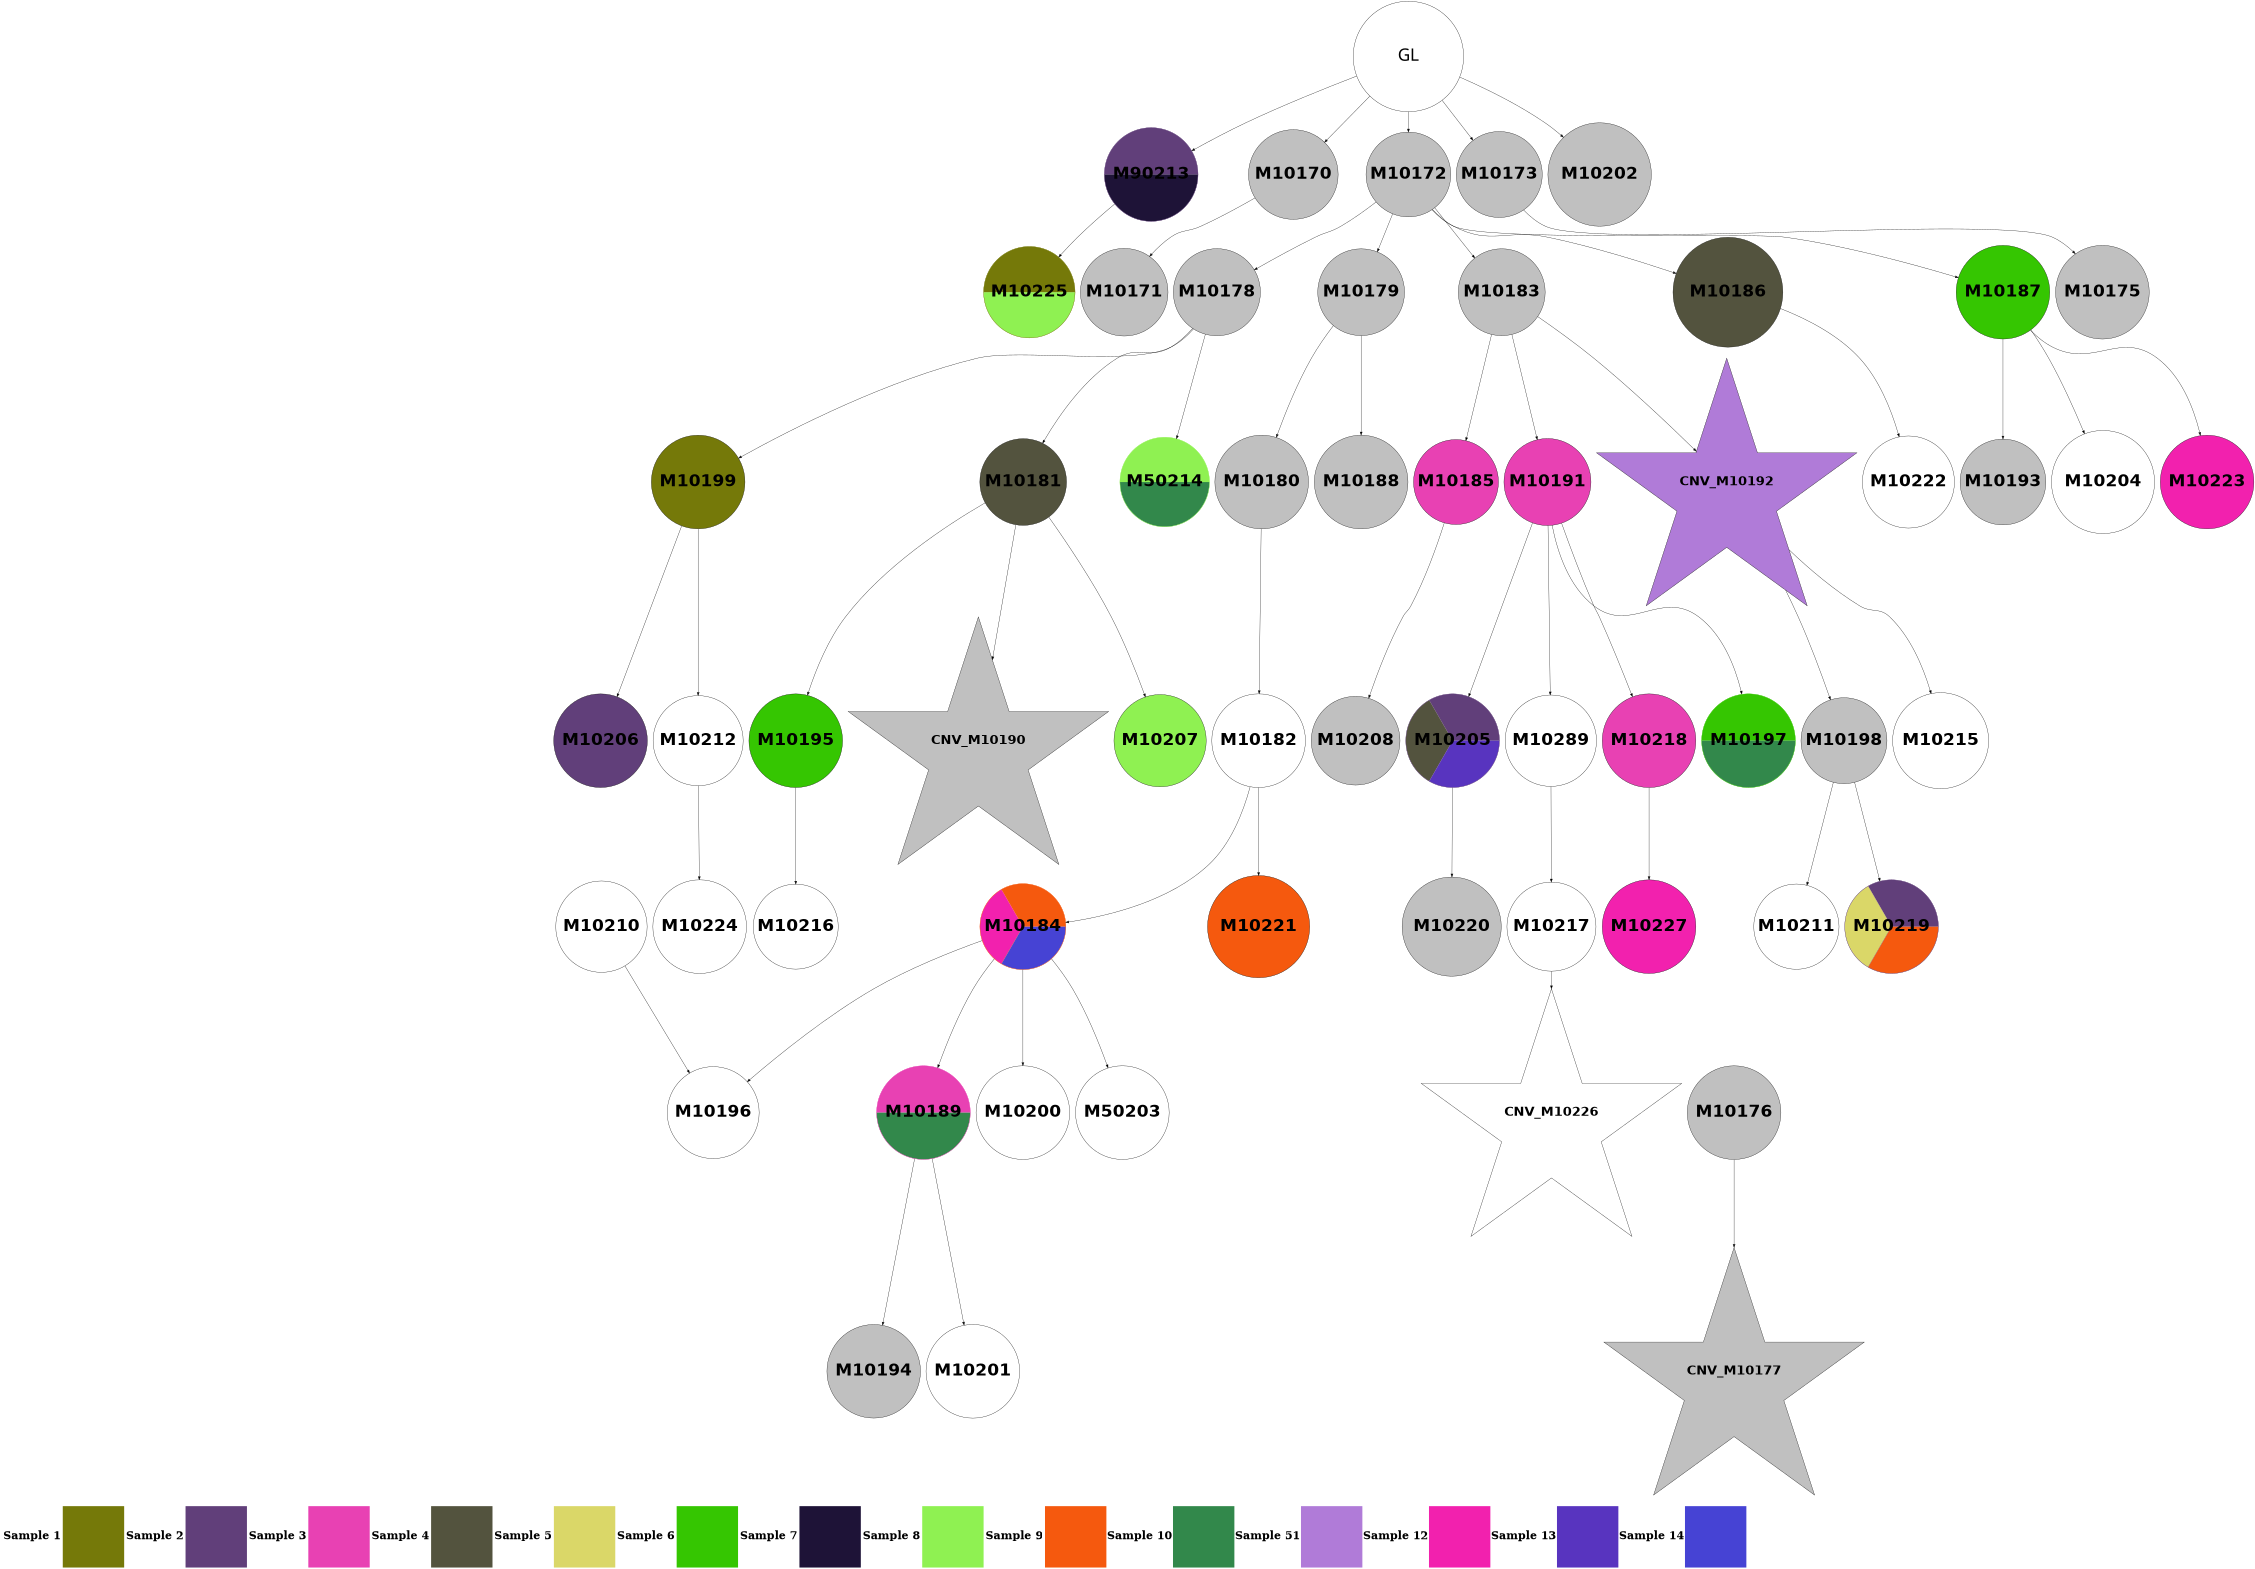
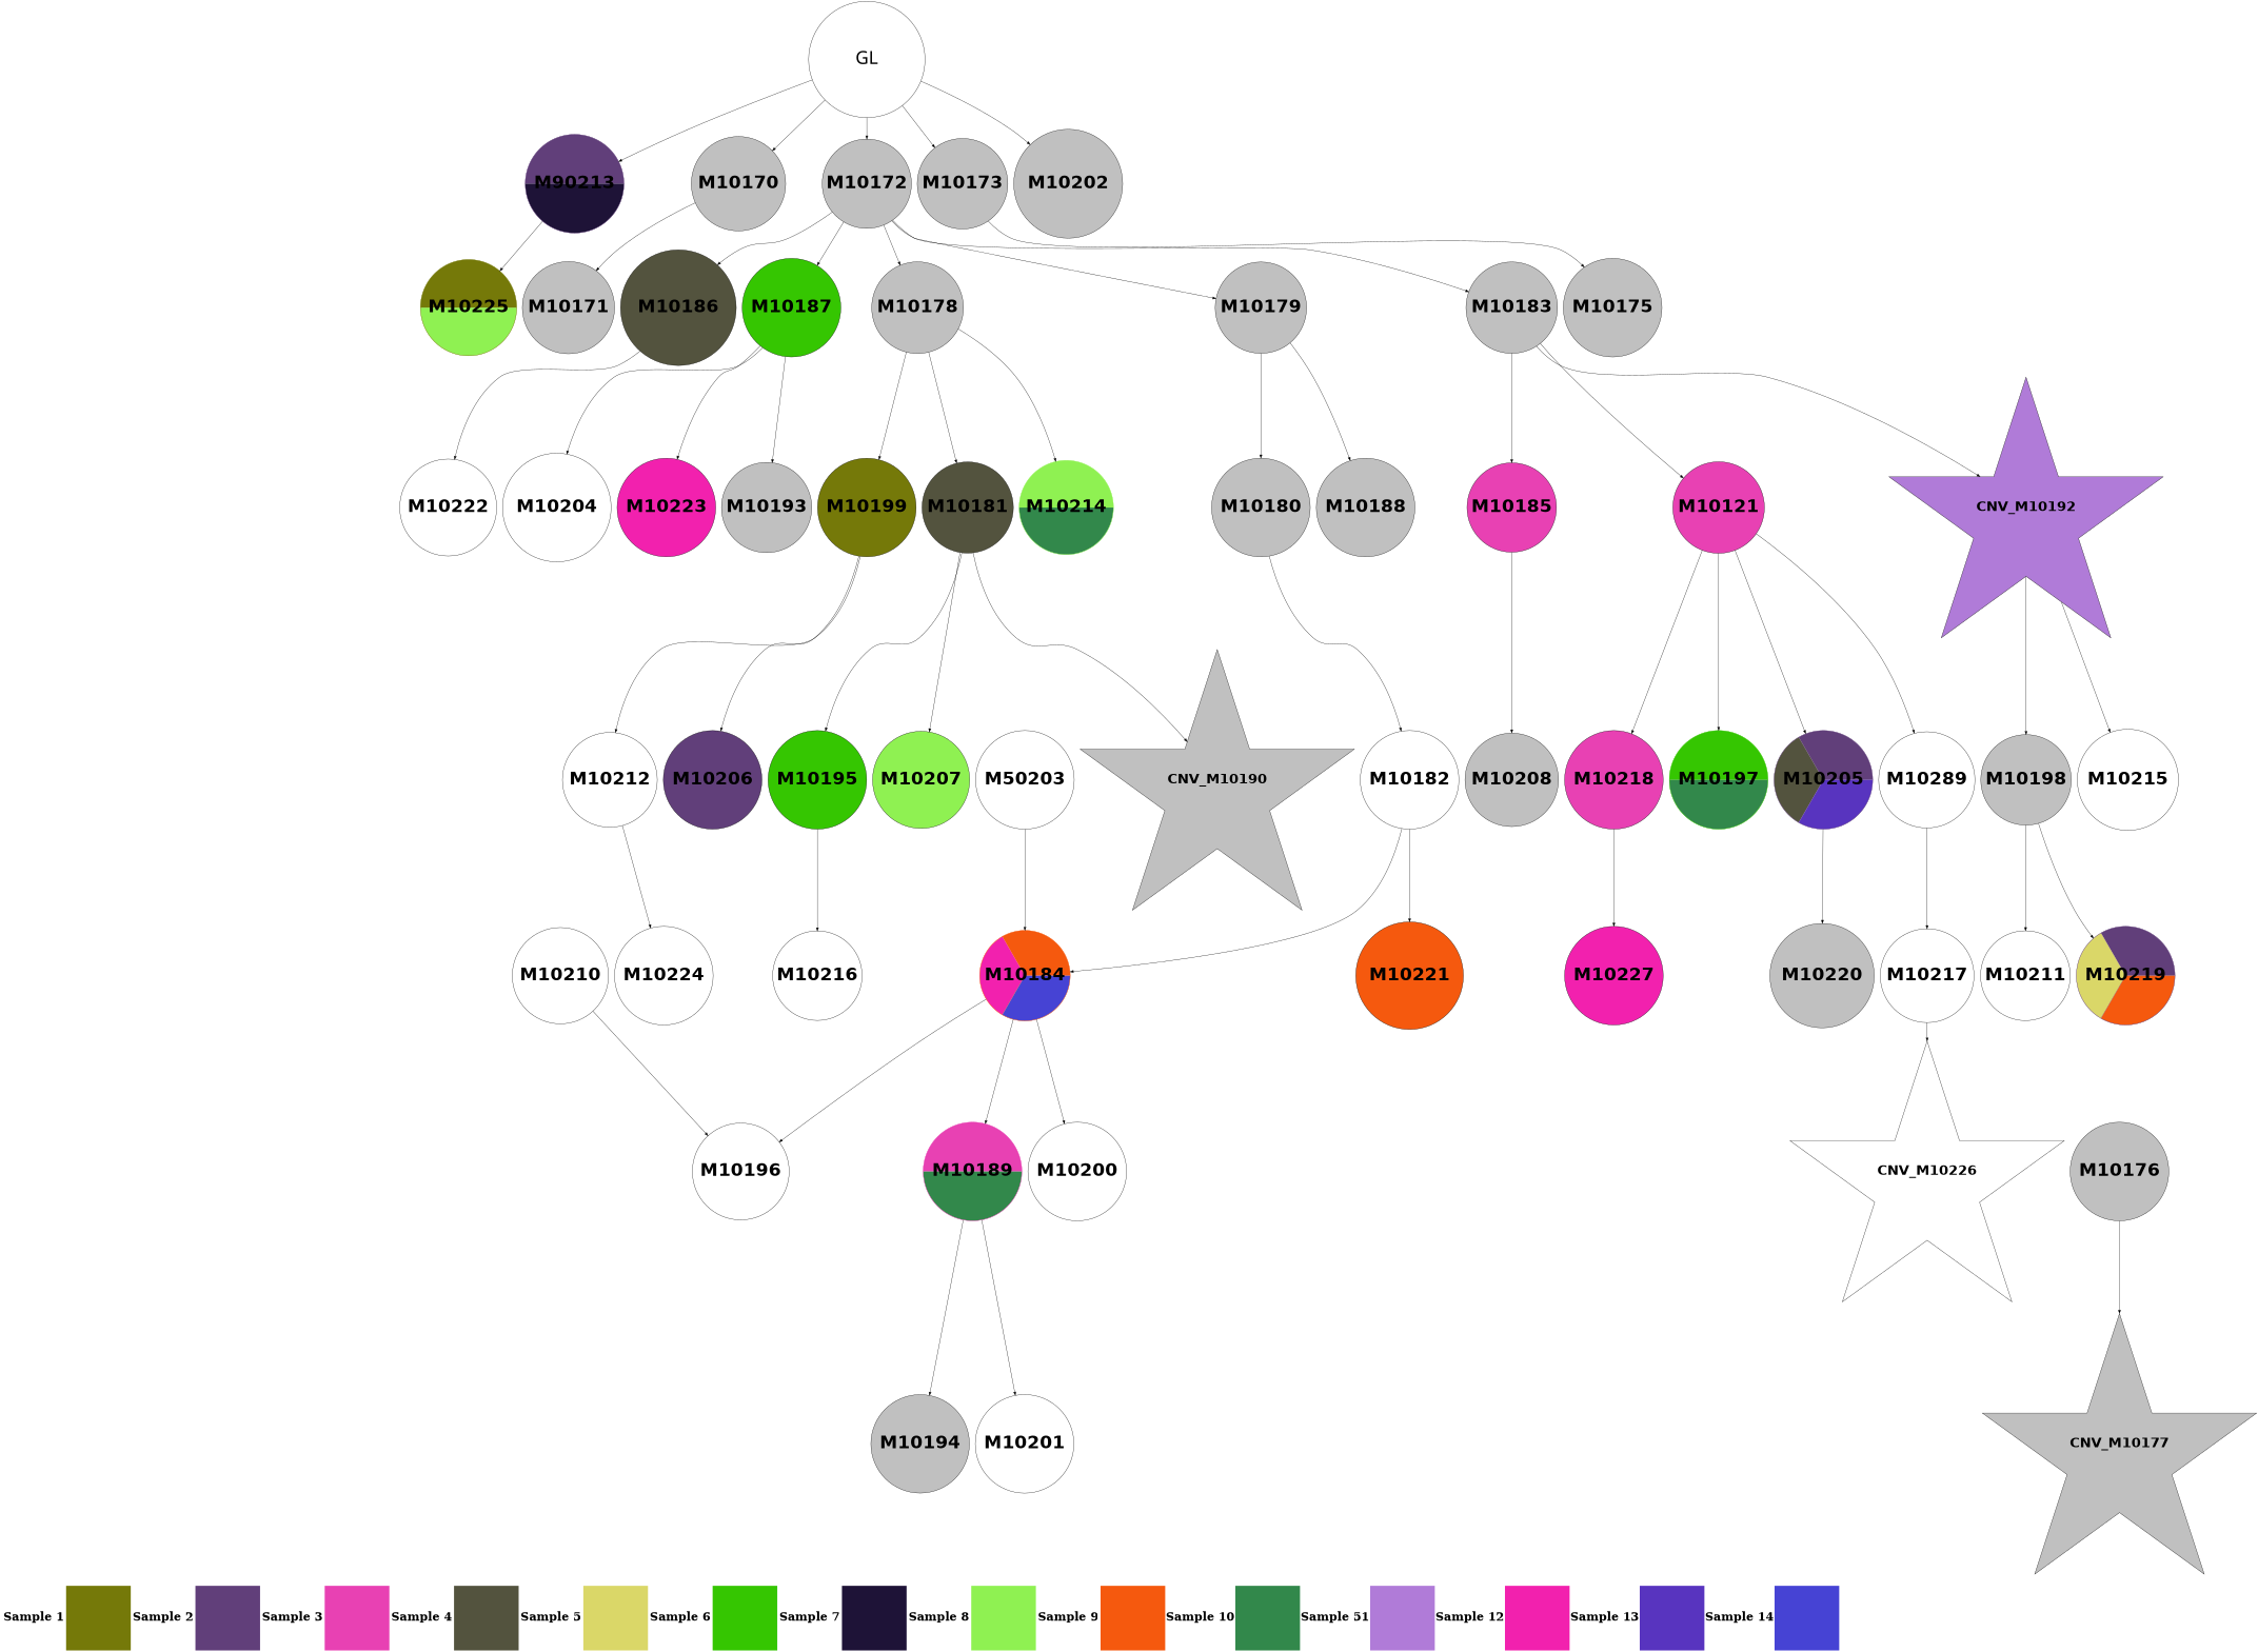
  digraph {
    rankdir=TB
    node [shape=circle fillcolor=grey fontname="helvetica-bold" fontsize=56 style=filled]
    n1 [label=<<TABLE border="0" cellborder="0" cellspacing="0">  <TR><TD width="200" height="200" colspan="1"><FONT POINT-SIZE="36.0"><B>Sample 1</B></FONT></TD><TD width="200" height="200" colspan="1" BGCOLOR="#757909"></TD> <TD width="200" height="200" colspan="1"><FONT POINT-SIZE="36.0"><B>Sample 2</B></FONT></TD><TD width="200" height="200" colspan="1" BGCOLOR="#613f7a"></TD> <TD width="200" height="200" colspan="1"><FONT POINT-SIZE="36.0"><B>Sample 3</B></FONT></TD><TD width="200" height="200" colspan="1" BGCOLOR="#e841b3"></TD> <TD width="200" height="200" colspan="1"><FONT POINT-SIZE="36.0"><B>Sample 4</B></FONT></TD><TD width="200" height="200" colspan="1" BGCOLOR="#53533e"></TD> <TD width="200" height="200" colspan="1"><FONT POINT-SIZE="36.0"><B>Sample 5</B></FONT></TD><TD width="200" height="200" colspan="1" BGCOLOR="#dad768"></TD> <TD width="200" height="200" colspan="1"><FONT POINT-SIZE="36.0"><B>Sample 6</B></FONT></TD><TD width="200" height="200" colspan="1" BGCOLOR="#35c601"></TD> <TD width="200" height="200" colspan="1"><FONT POINT-SIZE="36.0"><B>Sample 7</B></FONT></TD><TD width="200" height="200" colspan="1" BGCOLOR="#1e1337"></TD> <TD width="200" height="200" colspan="1"><FONT POINT-SIZE="36.0"><B>Sample 8</B></FONT></TD><TD width="200" height="200" colspan="1" BGCOLOR="#8ff152"></TD> <TD width="200" height="200" colspan="1"><FONT POINT-SIZE="36.0"><B>Sample 9</B></FONT></TD><TD width="200" height="200" colspan="1" BGCOLOR="#f5590e"></TD> <TD width="200" height="200" colspan="1"><FONT POINT-SIZE="36.0"><B>Sample 10</B></FONT></TD><TD width="200" height="200" colspan="1" BGCOLOR="#32884b"></TD> <TD width="200" height="200" colspan="1"><FONT POINT-SIZE="36.0"><B>Sample 51</B></FONT></TD><TD width="200" height="200" colspan="1" BGCOLOR="#b07bd8"></TD> <TD width="200" height="200" colspan="1"><FONT POINT-SIZE="36.0"><B>Sample 12</B></FONT></TD><TD width="200" height="200" colspan="1" BGCOLOR="#f221ae"></TD> <TD width="200" height="200" colspan="1"><FONT POINT-SIZE="36.0"><B>Sample 13</B></FONT></TD><TD width="200" height="200" colspan="1" BGCOLOR="#5834bf"></TD> <TD width="200" height="200" colspan="1"><FONT POINT-SIZE="36.0"><B>Sample 14</B></FONT></TD><TD width="200" height="200" colspan="1" BGCOLOR="#4643d4"></TD> </TR></TABLE>> margin=0 shape=none fillcolor="" fontname="" fontsize="" style=""]
    n2 [fillcolor="#35c601" height=2 label=M10195 width=0.41]
    n3 [fillcolor=white height=2 label=M10216 width=3.77]
    n4 [fillcolor=white height=2 label=M10196 width=2.14]
    n5 [fillcolor=white height=2 label=M10210 width=2.2]
    n6 [height=2 label=M10198 width=3.89]
    n7 [fillcolor=white height=2 label=M10211 width=3.52]
    n8 [color="#613f7a:#dad768:#f5590e" height=2 label=M10219 style=wedged width=1.02 fillcolor=""]
    n9 [fillcolor="#757909" height=2 label=M10199 width=1.82]
    n10 [fillcolor="#613f7a" height=2 label=M10206 width=1.24]
    n11 [fillcolor=white height=2 label=M10212 width=2.33]
    n12 [fillcolor=white height=2 label=M10224 width=1.15]
    n13 [color="#613f7a:#53533e:#5834bf" height=2 label=M10205 style=wedged width=1.62 fillcolor=""]
    n14 [height=2 label=M10220 width=4.49]
    n15 [fillcolor=white height=2 label=M10289 width=2.2]
    n16 [fillcolor=white height=2 label=M10217 width=4.03]
    n17 [fillcolor=white fontsize=42 label=CNV_M10226 shape=star]
    n18 [color="#613f7a:#1e1337" height=2 label=M90213 style=wedged width=1.26 fillcolor=""]
    n19 [color="#757909:#8ff152" height=2 label=M10225 style=wedged width=2.21 fillcolor=""]
    n20 [fillcolor="#e841b3" height=2 label=M10218 width=0.36]
    n21 [fillcolor="#f221ae" height=2 label=M10227 width=0.67]
    n22 [fontname="arial-bold" height=5 label=GL width=5 shape="" fillcolor="" style=""]
    n23 [height=2 label=M10170 width=4.05]
    n24 [height=2 label=M10172 width=3.83]
    n25 [height=2 label=M10173 width=3.16]
    n26 [height=2 label=M10202 width=4.68]
    n27 [height=2 label=M10171 width=2.77]
    n28 [height=2 label=M10178 width=2.9]
    n29 [height=2 label=M10179 width=2.95]
    n30 [height=2 label=M10183 width=3.93]
    n31 [fillcolor="#53533e" height=2 label=M10186 width=4.97]
    n32 [fillcolor="#35c601" height=2 label=M10187 width=1.74]
    n33 [height=2 label=M10175 width=0.53]
    n34 [fillcolor="#53533e" height=2 label=M10181 width=2.96]
-   n35 [color="#8ff152:#32884b" height=2 label=M50214 style=wedged width=2.43 fillcolor=""]
+   n35 [color="#8ff152:#32884b" height=2 label=M10214 style=wedged width=2.43 fillcolor=""]
    n36 [height=2 label=M10180 width=0.22]
    n37 [height=2 label=M10188 width=0.7]
    n38 [fillcolor="#e841b3" height=2 label=M10185 width=3.68]
-   n39 [fillcolor="#e841b3" height=2 label=M10191 width=2.92]
+   n39 [fillcolor="#e841b3" height=2 label=M10121 width=2.92]
    n40 [fillcolor="#b07bd8" fontsize=42 label=CNV_M10192 shape=star]
    n41 [fillcolor=white height=2 label=M10222 width=4.17]
    n42 [height=2 label=M10193 width=3.33]
    n43 [fillcolor=white height=2 label=M10204 width=4.66]
    n44 [fillcolor="#f221ae" height=2 label=M10223 width=1.27]
    n45 [height=2 label=M10176 width=0.86]
    n46 [fontsize=42 label=CNV_M10177 shape=star]
    n47 [fontsize=42 label=CNV_M10190 shape=star]
    n48 [fillcolor="#8ff152" height=2 label=M10207 width=2.12]
    n49 [fillcolor=white height=2 label=M10182 width=1.98]
    n50 [height=2 label=M10208 width=2.51]
    n51 [color="#35c601:#32884b" height=2 label=M10197 style=wedged width=1.23 fillcolor=""]
    n52 [fillcolor=white height=2 label=M10215 width=4.35]
    n53 [color="#f5590e:#f221ae:#4643d4" height=2 label=M10184 style=wedged width=3.24 fillcolor=""]
    n54 [fillcolor="#f5590e" height=2 label=M10221 width=4.63]
    n55 [color="#e841b3:#32884b" height=2 label=M10189 style=wedged width=0.1 fillcolor=""]
    n56 [fillcolor=white height=2 label=M10200 width=0.71]
    n57 [fillcolor=white height=2 label=M50203 width=0.5]
    n58 [height=2 label=M10194 width=2.02]
    n59 [fillcolor=white height=2 label=M10201 width=0.19]
    subgraph sub_1 {
      rank=sink
      n1
    }
    n2 -> n3
    n5 -> n4
    n6 -> n7
    n6 -> n8
    n9 -> n10
    n9 -> n11
    n11 -> n12
    n13 -> n14
    n15 -> n16
    n16 -> n17
    n18 -> n19
    n20 -> n21
    n22 -> n18
    n22 -> n23
    n22 -> n24
    n22 -> n25
    n22 -> n26
    n23 -> n27
    n24 -> n28
    n24 -> n29
    n24 -> n30
    n24 -> n31
    n24 -> n32
    n25 -> n33
    n28 -> n9
    n28 -> n34
    n28 -> n35
    n29 -> n36
    n29 -> n37
    n30 -> n38
    n30 -> n39
    n30 -> n40
    n31 -> n41
    n32 -> n42
    n32 -> n43
    n32 -> n44
    n34 -> n2
    n34 -> n47
    n34 -> n48
    n36 -> n49
    n38 -> n50
    n39 -> n13
    n39 -> n15
    n39 -> n20
    n39 -> n51
    n40 -> n6
    n40 -> n52
    n45 -> n46
    n49 -> n53
    n49 -> n54
    n53 -> n4
    n53 -> n55
    n53 -> n56
-   n53 -> n57
+   n57 -> n53
    n55 -> n58
    n55 -> n59
  }
